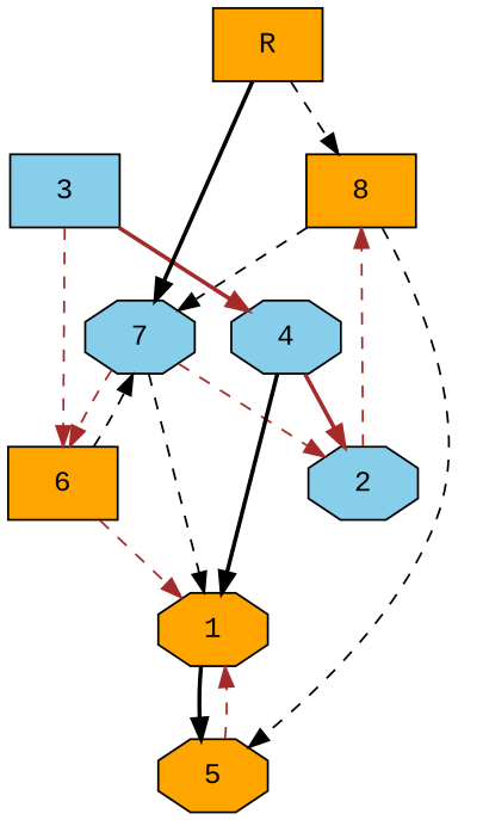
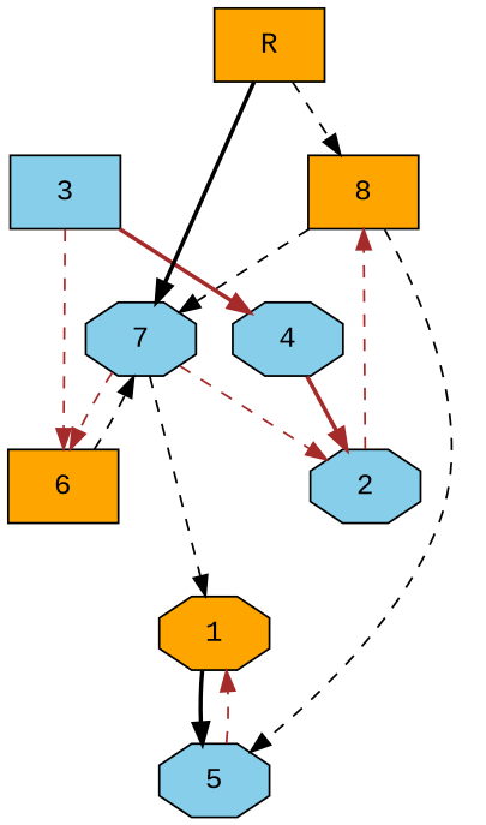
  digraph {
    fontname="Liberation Mono"
    node [fillcolor=orange fontname="Liberation Mono" shape=octagon style=filled]
    edge [color=black fontname="Liberation Mono" style=dashed]
    1
-   5
+   5 [fillcolor=skyblue]
    2 [fillcolor=skyblue]
    8 [shape=box]
    7 [fillcolor=skyblue]
    3 [fillcolor=skyblue shape=box]
    4 [fillcolor=skyblue]
    6 [shape=box]
    R [shape=box]
    1 -> 5 [style=bold]
    5 -> 1 [color=brown]
    2 -> 8 [color=brown]
    8 -> 5
    8 -> 7
    7 -> 1
    7 -> 2 [color=brown]
    7 -> 6 [color=brown]
    3 -> 4 [color=brown style=bold]
    3 -> 6 [color=brown]
-   4 -> 1 [style=bold]
    4 -> 2 [color=brown style=bold]
-   6 -> 1 [color=brown]
    6 -> 7
    R -> 8
    R -> 7 [style=bold]
  }
